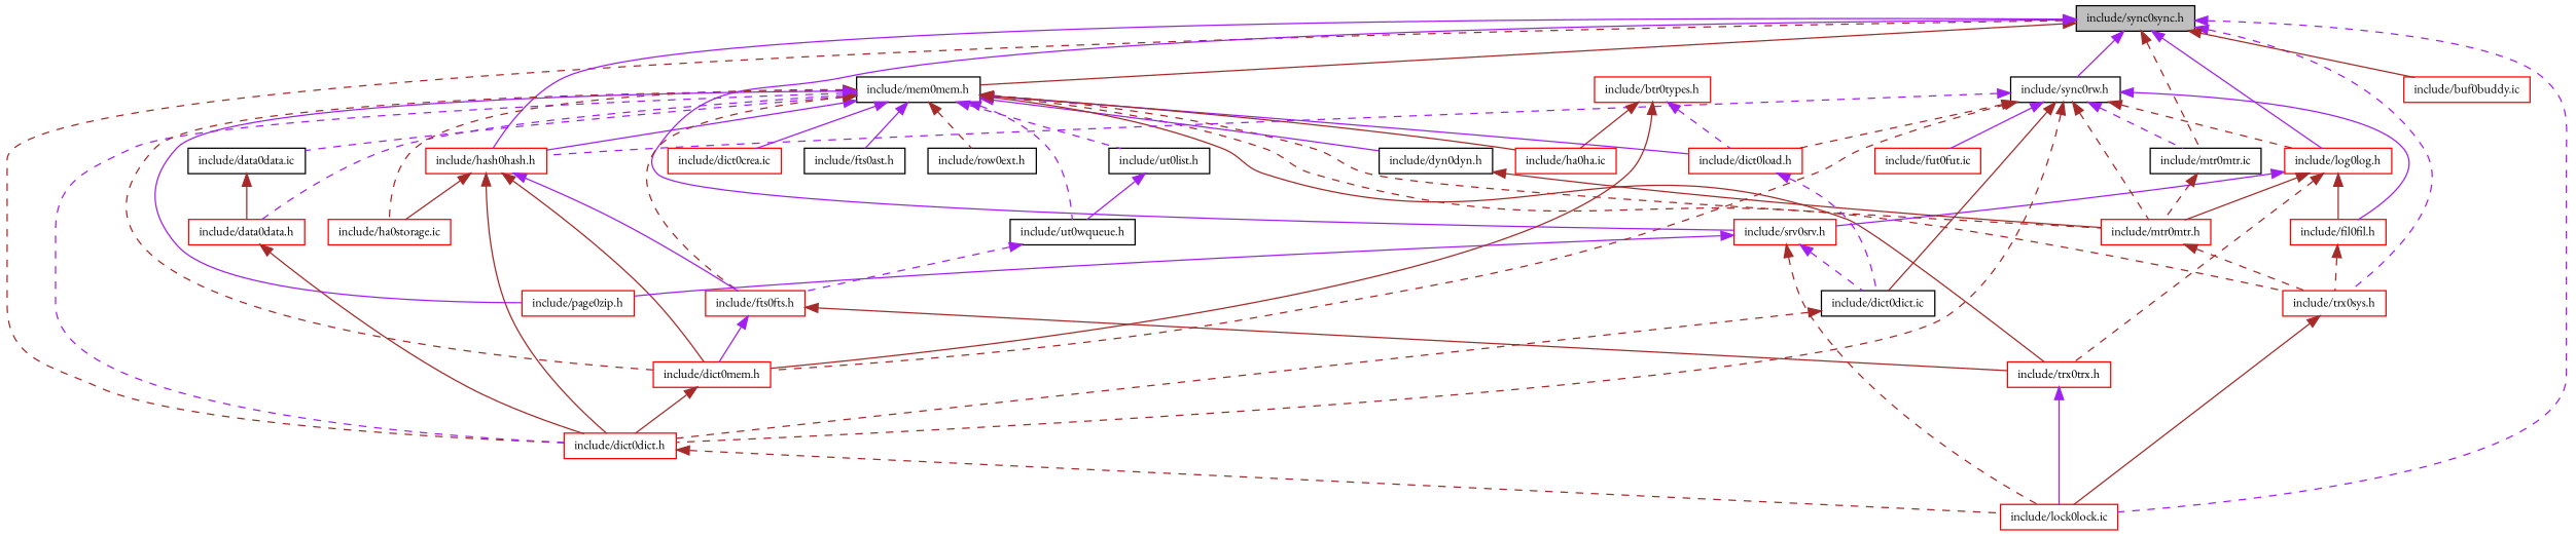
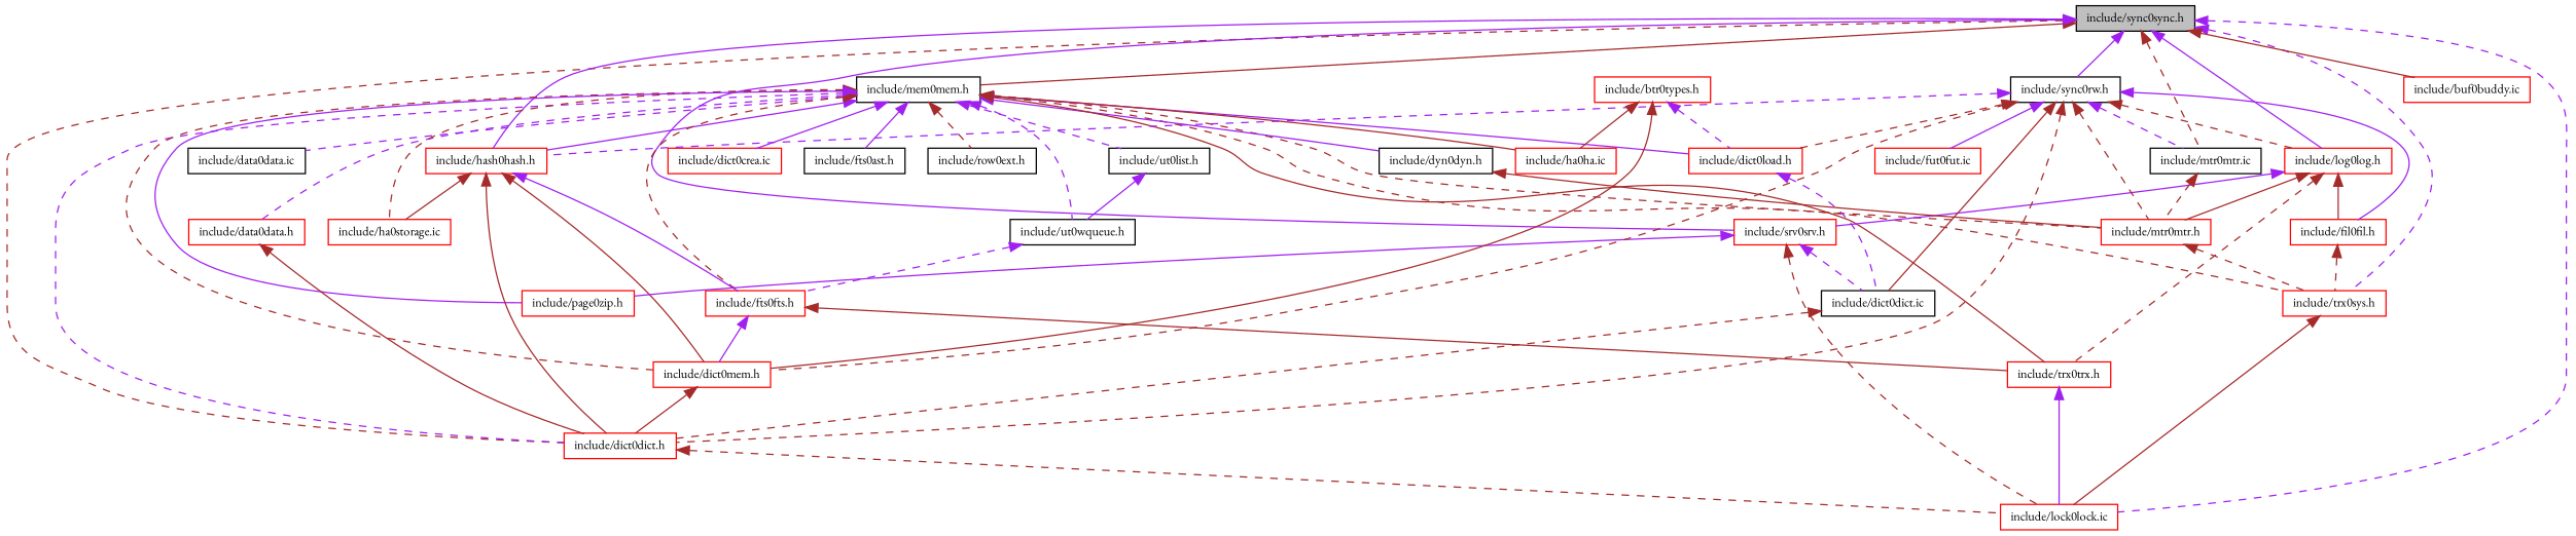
  digraph {
    fontname="EB Garamond"
    node [color=red fontname="EB Garamond" fontsize=10 shape=record]
    edge [color=brown dir=back fontname="EB Garamond" fontsize=10 labelfontname=FreeSans labelfontsize=10 style=solid]
    n1 [color=black fillcolor=grey75 fontcolor=black height=0.2 label="include/sync0sync.h" style=filled width=0.4]
    n2 [color=black height=0.2 label="include/mem0mem.h" width=0.4]
    n3 [height=0.2 label="include/dict0dict.h" width=0.4]
    n4 [height=0.2 label="include/lock0lock.ic" width=0.4]
    n5 [height=0.2 label="include/trx0sys.h" width=0.4]
    n6 [height=0.2 label="include/hash0hash.h" width=0.4]
    n7 [height=0.2 label="include/log0log.h" width=0.4]
    n8 [height=0.2 label="include/srv0srv.h" width=0.4]
    n9 [color=black height=0.2 label="include/sync0rw.h" width=0.4]
    n10 [color=black height=0.2 label="include/mtr0mtr.ic" width=0.4]
    n11 [height=0.2 label="include/buf0buddy.ic" width=0.4]
    n12 [height=0.2 label="include/data0data.h" width=0.4]
    n13 [color=black height=0.2 label="include/data0data.ic" width=0.4]
    n14 [height=0.2 label="include/mtr0mtr.h" width=0.4]
    n15 [color=black height=0.2 label="include/dyn0dyn.h" width=0.4]
    n16 [height=0.2 label="include/trx0trx.h" width=0.4]
    n17 [height=0.2 label="include/fts0fts.h" width=0.4]
    n18 [height=0.2 label="include/dict0mem.h" width=0.4]
    n19 [height=0.2 label="include/ha0storage.ic" width=0.4]
    n20 [color=black height=0.2 label="include/ut0list.h" width=0.4]
    n21 [color=black height=0.2 label="include/ut0wqueue.h" width=0.4]
    n22 [height=0.2 label="include/dict0load.h" width=0.4]
    n23 [height=0.2 label="include/page0zip.h" width=0.4]
    n24 [height=0.2 label="include/ha0ha.ic" width=0.4]
    n25 [height=0.2 label="include/dict0crea.ic" width=0.4]
    n26 [color=black height=0.2 label="include/fts0ast.h" width=0.4]
    n27 [color=black height=0.2 label="include/row0ext.h" width=0.4]
    n28 [height=0.2 label="include/fil0fil.h" width=0.4]
    n29 [color=black height=0.2 label="include/dict0dict.ic" width=0.4]
    n30 [height=0.2 label="include/fut0fut.ic" width=0.4]
    n31 [height=0.2 label="include/btr0types.h" width=0.4]
    n1 -> n2
    n1 -> n3 [style=dashed]
    n1 -> n4 [color=purple style=dashed]
    n1 -> n5 [color=purple style=dashed]
    n1 -> n6 [color=purple]
    n1 -> n7 [color=purple]
    n1 -> n8 [color=purple]
    n1 -> n9 [color=purple]
    n1 -> n10 [style=dashed]
    n1 -> n11
    n2 -> n3 [color=purple style=dashed]
    n2 -> n5 [style=dashed]
    n2 -> n6 [color=purple]
    n2 -> n12 [color=purple style=dashed]
    n2 -> n13 [color=purple style=dashed]
    n2 -> n14 [style=dashed]
    n2 -> n15 [color=purple]
    n2 -> n16
    n2 -> n17 [style=dashed]
    n2 -> n18 [style=dashed]
    n2 -> n19 [style=dashed]
    n2 -> n20 [color=purple style=dashed]
    n2 -> n21 [color=purple style=dashed]
    n2 -> n22 [color=purple]
    n2 -> n23 [color=purple]
    n2 -> n24
    n2 -> n25 [color=purple]
    n2 -> n26 [color=purple]
    n2 -> n27 [style=dashed]
    n3 -> n4 [style=dashed]
    n5 -> n4
    n6 -> n3
    n6 -> n17 [color=purple]
    n6 -> n18
    n6 -> n19
    n7 -> n8 [color=purple]
    n7 -> n14
    n7 -> n16 [style=dashed]
    n7 -> n28
    n8 -> n4 [style=dashed]
    n8 -> n23 [color=purple]
    n8 -> n29 [color=purple style=dashed]
    n9 -> n3 [style=dashed]
    n9 -> n6 [color=purple style=dashed]
    n9 -> n7 [style=dashed]
    n9 -> n10 [color=purple style=dashed]
    n9 -> n14 [style=dashed]
    n9 -> n18 [style=dashed]
    n9 -> n22 [style=dashed]
    n9 -> n28 [color=purple]
    n9 -> n29
    n9 -> n30 [color=purple]
    n10 -> n14 [style=dashed]
    n12 -> n3
-   n13 -> n12
    n14 -> n5 [style=dashed]
    n15 -> n14
    n16 -> n4 [color=purple]
    n17 -> n16
    n17 -> n18 [color=purple]
    n18 -> n3
    n20 -> n21 [color=purple]
    n21 -> n17 [color=purple style=dashed]
    n22 -> n29 [color=purple style=dashed]
    n28 -> n5 [style=dashed]
    n29 -> n3 [style=dashed]
    n31 -> n18
    n31 -> n22 [color=purple style=dashed]
    n31 -> n24
  }
